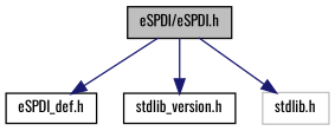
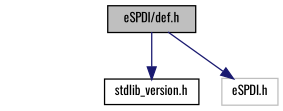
  digraph {
    fontname=Oswald
    node [color=black fillcolor=white fontname=Oswald fontsize=10 shape=record style=filled]
    edge [color=midnightblue fontname=Oswald fontsize=10 labelfontname=Helvetica labelfontsize=10 style=solid]
-   n1 [fillcolor=grey75 fontcolor=black height=0.2 label="eSPDI/eSPDI.h" width=0.4]
-   n2 [height=0.2 label="eSPDI_def.h" width=0.4]
+   n1 [fillcolor=grey75 fontcolor=black height=0.2 label="eSPDI/def.h" width=0.4]
    n3 [height=0.2 label="stdlib_version.h" width=0.4]
-   n4 [color=grey75 height=0.2 label="stdlib.h" width=0.4]
-   n1 -> n2
+   n4 [color=grey75 height=0.2 label="eSPDI.h" width=0.4]
    n1 -> n3
    n1 -> n4
  }
